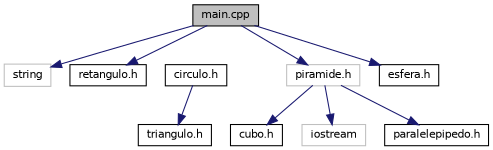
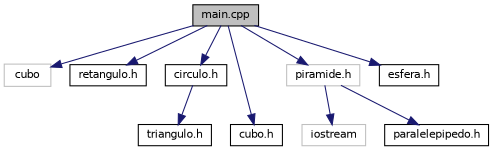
  digraph {
    node [color=black fillcolor=white fontname=Helvetica fontsize=10 shape=record style=filled]
    edge [color=midnightblue fontname=Helvetica fontsize=10 labelfontname=Helvetica labelfontsize=10 style=solid]
    n1 [fillcolor=grey75 fontcolor=black height=0.2 label="main.cpp" width=0.4]
-   n2 [color=grey75 height=0.2 label=string width=0.4]
+   n2 [color=grey75 height=0.2 label=cubo width=0.4]
    n3 [height=0.2 label="retangulo.h" width=0.4]
    n4 [height=0.2 label="circulo.h" width=0.4]
    n5 [color=grey75 height=0.2 label="piramide.h" width=0.4]
    n6 [height=0.2 label="cubo.h" width=0.4]
    n7 [height=0.2 label="esfera.h" width=0.4]
    n8 [color=grey75 height=0.2 label=iostream width=0.4]
    n9 [height=0.2 label="triangulo.h" width=0.4]
    n10 [height=0.2 label="paralelepipedo.h" width=0.4]
    n1 -> n2
    n1 -> n3
+   n1 -> n4
    n1 -> n5
-   n5 -> n6
+   n1 -> n6
    n1 -> n7
    n4 -> n9
    n5 -> n8
    n5 -> n10
  }
